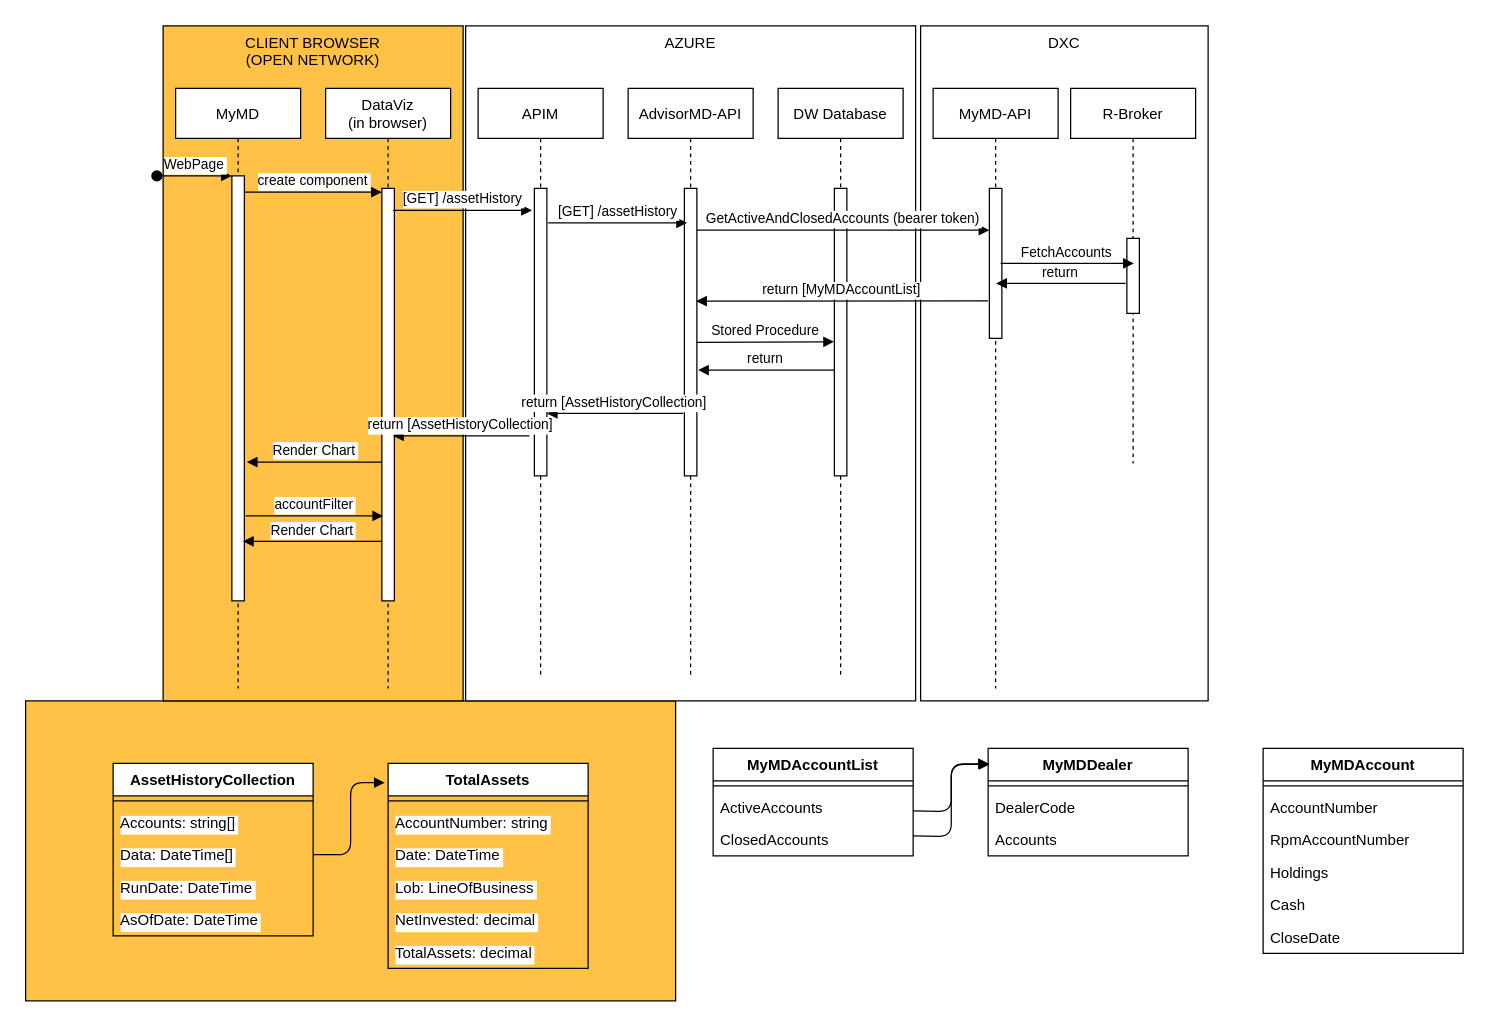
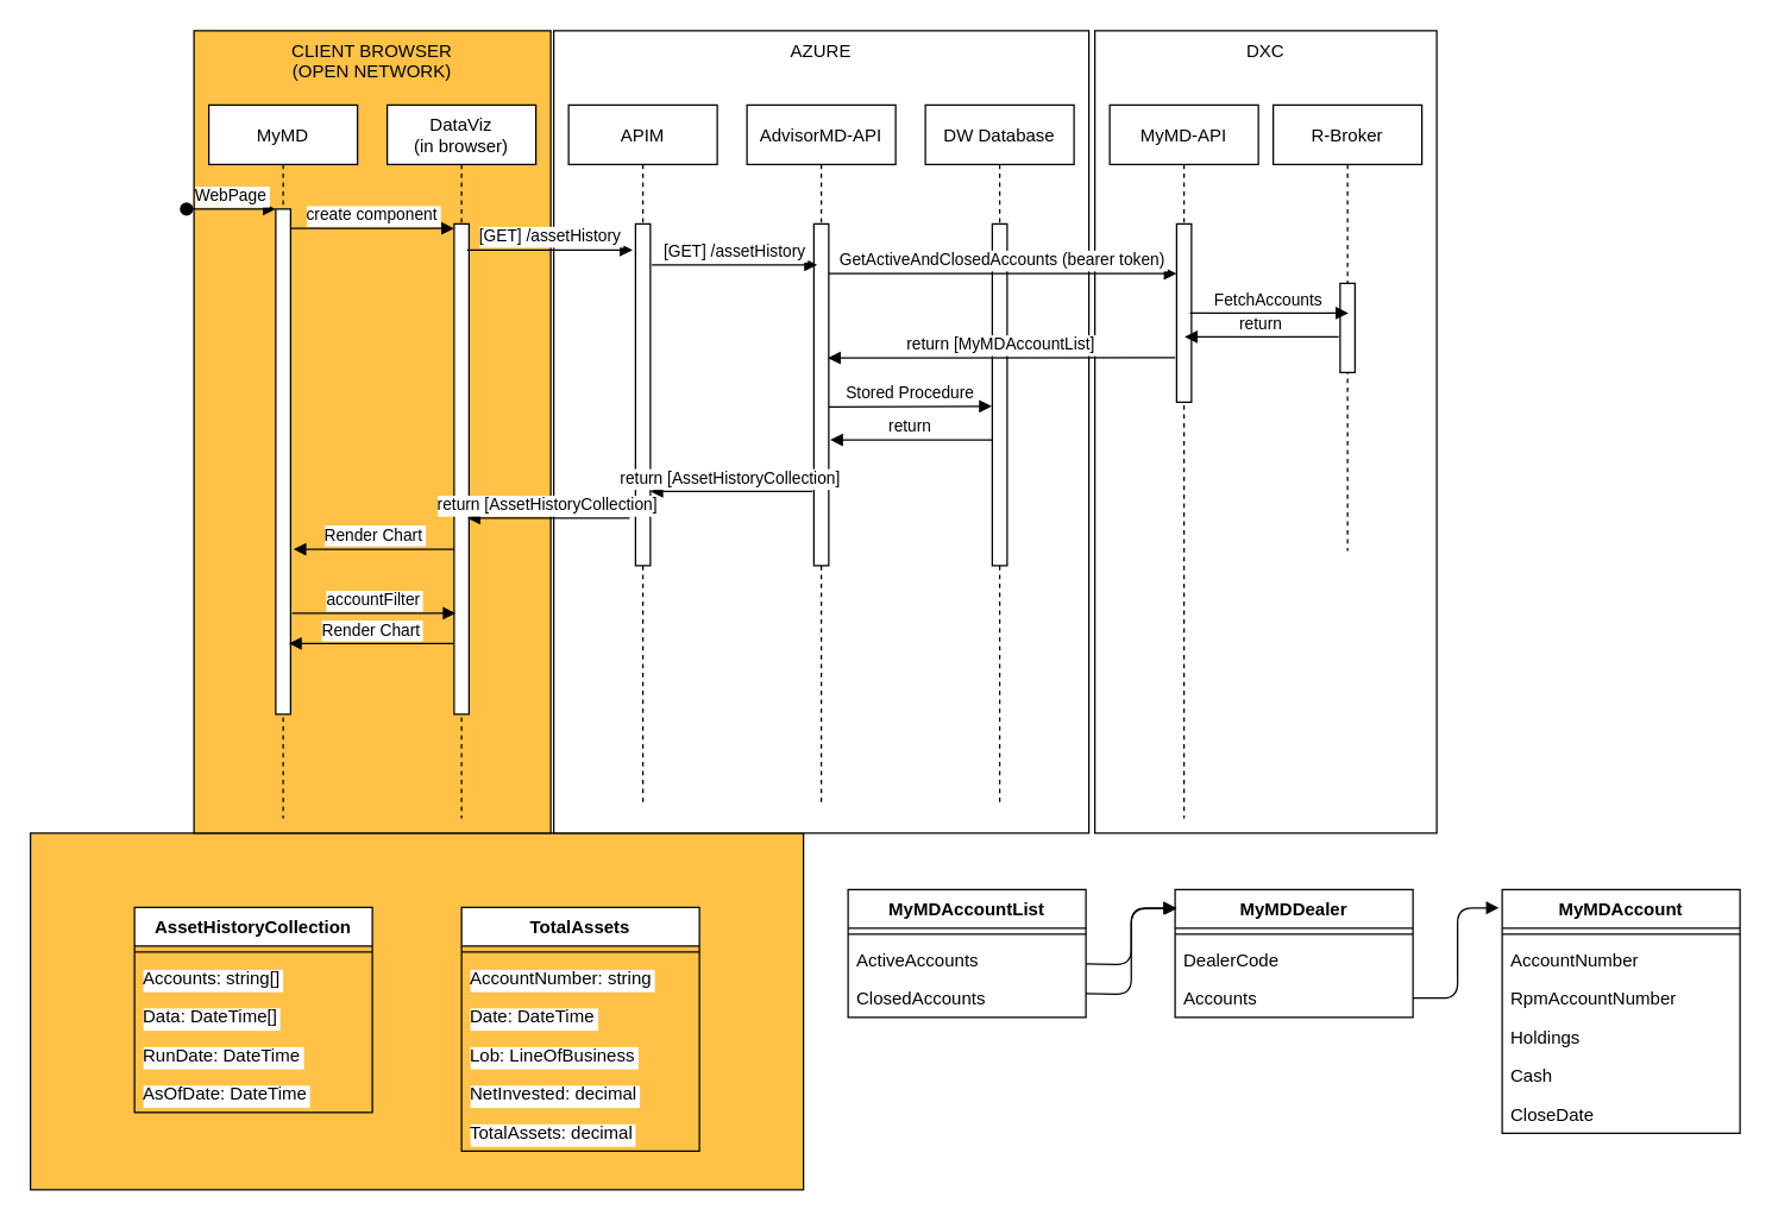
  <mxCell id="0" />
  <mxCell id="1" parent="0" />
  <mxCell id="2" value="" style="rounded=0;whiteSpace=wrap;html=1;fillColor=#FFC247;" parent="1" vertex="1"><mxGeometry y="560" width="520" height="240" as="geometry" x="20" /></mxCell>
  <mxCell id="3" value="CLIENT BROWSER&lt;br&gt;(OPEN NETWORK)" style="rounded=0;whiteSpace=wrap;html=1;verticalAlign=top;fillColor=#FFC247;" parent="1" vertex="1"><mxGeometry x="130" y="20" width="240" height="540" as="geometry" /></mxCell>
  <mxCell id="4" value="DXC" style="rounded=0;whiteSpace=wrap;html=1;verticalAlign=top;" parent="1" vertex="1"><mxGeometry x="736" y="20" width="230" height="540" as="geometry" /></mxCell>
  <mxCell id="5" value="AZURE" style="rounded=0;whiteSpace=wrap;html=1;verticalAlign=top;" parent="1" vertex="1"><mxGeometry x="372" y="20" width="360" height="540" as="geometry" /></mxCell>
  <mxCell id="6" value="MyMD" style="shape=umlLifeline;perimeter=lifelinePerimeter;container=1;collapsible=0;recursiveResize=0;rounded=0;shadow=0;strokeWidth=1;" parent="1" vertex="1"><mxGeometry x="140" y="70" width="100" height="480" as="geometry" /></mxCell>
  <mxCell id="7" value="" style="points=[];perimeter=orthogonalPerimeter;rounded=0;shadow=0;strokeWidth=1;" parent="6" vertex="1"><mxGeometry x="45" y="70" width="10" height="340" as="geometry" /></mxCell>
  <mxCell id="8" value="WebPage" style="verticalAlign=bottom;startArrow=oval;endArrow=block;startSize=8;shadow=0;strokeWidth=1;" parent="6" target="7" edge="1"><mxGeometry relative="1" as="geometry"><mxPoint x="-15" y="70" as="sourcePoint" /></mxGeometry></mxCell>
  <mxCell id="9" value="DataViz&#10;(in browser)" style="shape=umlLifeline;perimeter=lifelinePerimeter;container=1;collapsible=0;recursiveResize=0;rounded=0;shadow=0;strokeWidth=1;" parent="1" vertex="1"><mxGeometry x="260" y="70" width="100" height="480" as="geometry" /></mxCell>
  <mxCell id="10" value="" style="points=[];perimeter=orthogonalPerimeter;rounded=0;shadow=0;strokeWidth=1;" parent="9" vertex="1"><mxGeometry x="45" y="80" width="10" height="330" as="geometry" /></mxCell>
  <mxCell id="11" value="create component" style="verticalAlign=bottom;endArrow=block;entryX=0;entryY=0;shadow=0;strokeWidth=1;" parent="1" edge="1"><mxGeometry relative="1" as="geometry"><mxPoint x="195" y="153" as="sourcePoint" /><mxPoint x="305" y="153" as="targetPoint" /></mxGeometry></mxCell>
  <mxCell id="12" value="AdvisorMD-API" style="shape=umlLifeline;perimeter=lifelinePerimeter;container=1;collapsible=0;recursiveResize=0;rounded=0;shadow=0;strokeWidth=1;" parent="1" vertex="1"><mxGeometry x="502" y="70" width="100" height="470" as="geometry" /></mxCell>
  <mxCell id="13" value="" style="points=[];perimeter=orthogonalPerimeter;rounded=0;shadow=0;strokeWidth=1;" parent="12" vertex="1"><mxGeometry x="45" y="80" width="10" height="230" as="geometry" /></mxCell>
  <mxCell id="14" value="DW Database" style="shape=umlLifeline;perimeter=lifelinePerimeter;container=1;collapsible=0;recursiveResize=0;rounded=0;shadow=0;strokeWidth=1;" parent="1" vertex="1"><mxGeometry x="622" y="70" width="100" height="470" as="geometry" /></mxCell>
  <mxCell id="15" value="" style="points=[];perimeter=orthogonalPerimeter;rounded=0;shadow=0;strokeWidth=1;" parent="14" vertex="1"><mxGeometry x="45" y="80" width="10" height="230" as="geometry" /></mxCell>
  <mxCell id="16" value="[GET] /assetHistory" style="verticalAlign=bottom;endArrow=block;shadow=0;strokeWidth=1;exitX=0.886;exitY=0.123;exitDx=0;exitDy=0;exitPerimeter=0;" parent="1" edge="1"><mxGeometry relative="1" as="geometry"><mxPoint x="313.86" y="167.59" as="sourcePoint" /><mxPoint x="425" y="167.59" as="targetPoint" /></mxGeometry></mxCell>
  <mxCell id="17" value="GetActiveAndClosedAccounts (bearer token)" style="verticalAlign=bottom;endArrow=block;shadow=0;strokeWidth=1;exitX=0.886;exitY=0.123;exitDx=0;exitDy=0;exitPerimeter=0;" parent="1" target="19" edge="1"><mxGeometry relative="1" as="geometry"><mxPoint x="557" y="183.48" as="sourcePoint" /><mxPoint x="669.57" y="183" as="targetPoint" /></mxGeometry></mxCell>
  <mxCell id="18" value="MyMD-API" style="shape=umlLifeline;perimeter=lifelinePerimeter;container=1;collapsible=0;recursiveResize=0;rounded=0;shadow=0;strokeWidth=1;" parent="1" vertex="1"><mxGeometry x="746" y="70" width="100" height="480" as="geometry" /></mxCell>
  <mxCell id="19" value="" style="points=[];perimeter=orthogonalPerimeter;rounded=0;shadow=0;strokeWidth=1;" parent="18" vertex="1"><mxGeometry x="45" y="80" width="10" height="120" as="geometry" /></mxCell>
  <mxCell id="20" value="return [MyMDAccountList]" style="verticalAlign=bottom;endArrow=block;shadow=0;strokeWidth=1;entryX=0.943;entryY=0.495;entryDx=0;entryDy=0;entryPerimeter=0;" parent="1" edge="1"><mxGeometry relative="1" as="geometry"><mxPoint x="790" y="240" as="sourcePoint" /><mxPoint x="556.43" y="240.2" as="targetPoint" /></mxGeometry></mxCell>
  <mxCell id="21" value="R-Broker" style="shape=umlLifeline;perimeter=lifelinePerimeter;container=1;collapsible=0;recursiveResize=0;rounded=0;shadow=0;strokeWidth=1;" parent="1" vertex="1"><mxGeometry x="856" y="70" width="100" height="300" as="geometry" /></mxCell>
  <mxCell id="22" value="" style="points=[];perimeter=orthogonalPerimeter;rounded=0;shadow=0;strokeWidth=1;" parent="21" vertex="1"><mxGeometry x="45" y="120" width="10" height="60" as="geometry" /></mxCell>
  <mxCell id="23" value="Stored Procedure" style="verticalAlign=bottom;endArrow=block;shadow=0;strokeWidth=1;entryX=-0.029;entryY=0.748;entryDx=0;entryDy=0;entryPerimeter=0;exitX=1.005;exitY=0.751;exitDx=0;exitDy=0;exitPerimeter=0;" parent="1" edge="1"><mxGeometry relative="1" as="geometry"><mxPoint x="557.05" y="273.16" as="sourcePoint" /><mxPoint x="666.71" y="272.68" as="targetPoint" /></mxGeometry></mxCell>
  <mxCell id="24" value="return" style="verticalAlign=bottom;endArrow=block;shadow=0;strokeWidth=1;entryX=1.097;entryY=0.877;entryDx=0;entryDy=0;entryPerimeter=0;exitX=0.002;exitY=0.877;exitDx=0;exitDy=0;exitPerimeter=0;" parent="1" edge="1"><mxGeometry relative="1" as="geometry"><mxPoint x="667.02" y="295.32" as="sourcePoint" /><mxPoint x="557.97" y="295.32" as="targetPoint" /></mxGeometry></mxCell>
  <mxCell id="25" value="Render Chart" style="verticalAlign=bottom;endArrow=block;shadow=0;strokeWidth=1;entryX=1.193;entryY=0.647;entryDx=0;entryDy=0;entryPerimeter=0;" parent="1" edge="1"><mxGeometry relative="1" as="geometry"><mxPoint x="305" y="368.98" as="sourcePoint" /><mxPoint x="196.93" y="368.98" as="targetPoint" /></mxGeometry></mxCell>
  <mxCell id="26" value="Render Chart" style="verticalAlign=bottom;endArrow=block;shadow=0;strokeWidth=1;entryX=0.888;entryY=0.86;entryDx=0;entryDy=0;entryPerimeter=0;exitX=-0.054;exitY=0.856;exitDx=0;exitDy=0;exitPerimeter=0;" parent="1" source="10" target="7" edge="1"><mxGeometry relative="1" as="geometry"><mxPoint x="300" y="430" as="sourcePoint" /><mxPoint x="190" y="430.1" as="targetPoint" /></mxGeometry></mxCell>
  <mxCell id="27" value="accountFilter" style="verticalAlign=bottom;endArrow=block;entryX=0;entryY=0;shadow=0;strokeWidth=1;" parent="1" edge="1"><mxGeometry relative="1" as="geometry"><mxPoint x="196" y="412" as="sourcePoint" /><mxPoint x="306" y="412" as="targetPoint" /></mxGeometry></mxCell>
  <mxCell id="28" value="MyMDAccount" style="swimlane;fontStyle=1;align=center;verticalAlign=top;childLayout=stackLayout;horizontal=1;startSize=26;horizontalStack=0;resizeParent=1;resizeParentMax=0;resizeLast=0;collapsible=1;marginBottom=0;" parent="1" vertex="1"><mxGeometry x="1010" y="598" width="160" height="164" as="geometry" /></mxCell>
  <mxCell id="29" value="" style="line;strokeWidth=1;fillColor=none;align=left;verticalAlign=middle;spacingTop=-1;spacingLeft=3;spacingRight=3;rotatable=0;labelPosition=right;points=[];portConstraint=eastwest;" parent="28" vertex="1"><mxGeometry y="26" width="160" height="8" as="geometry" /></mxCell>
  <mxCell id="30" value="AccountNumber" style="text;strokeColor=none;fillColor=none;align=left;verticalAlign=top;spacingLeft=4;spacingRight=4;overflow=hidden;rotatable=0;points=[[0,0.5],[1,0.5]];portConstraint=eastwest;" parent="28" vertex="1"><mxGeometry y="34" width="160" height="26" as="geometry" /></mxCell>
  <mxCell id="31" value="RpmAccountNumber" style="text;strokeColor=none;fillColor=none;align=left;verticalAlign=top;spacingLeft=4;spacingRight=4;overflow=hidden;rotatable=0;points=[[0,0.5],[1,0.5]];portConstraint=eastwest;" parent="28" vertex="1"><mxGeometry y="60" width="160" height="26" as="geometry" /></mxCell>
  <mxCell id="32" value="Holdings" style="text;strokeColor=none;fillColor=none;align=left;verticalAlign=top;spacingLeft=4;spacingRight=4;overflow=hidden;rotatable=0;points=[[0,0.5],[1,0.5]];portConstraint=eastwest;" parent="28" vertex="1"><mxGeometry y="86" width="160" height="26" as="geometry" /></mxCell>
  <mxCell id="33" value="Cash" style="text;strokeColor=none;fillColor=none;align=left;verticalAlign=top;spacingLeft=4;spacingRight=4;overflow=hidden;rotatable=0;points=[[0,0.5],[1,0.5]];portConstraint=eastwest;" parent="28" vertex="1"><mxGeometry y="112" width="160" height="26" as="geometry" /></mxCell>
  <mxCell id="34" value="CloseDate" style="text;strokeColor=none;fillColor=none;align=left;verticalAlign=top;spacingLeft=4;spacingRight=4;overflow=hidden;rotatable=0;points=[[0,0.5],[1,0.5]];portConstraint=eastwest;" parent="28" vertex="1"><mxGeometry y="138" width="160" height="26" as="geometry" /></mxCell>
  <mxCell id="35" value="MyMDDealer" style="swimlane;fontStyle=1;align=center;verticalAlign=top;childLayout=stackLayout;horizontal=1;startSize=26;horizontalStack=0;resizeParent=1;resizeParentMax=0;resizeLast=0;collapsible=1;marginBottom=0;" parent="1" vertex="1"><mxGeometry x="790" y="598" width="160" height="86" as="geometry" /></mxCell>
  <mxCell id="36" value="" style="line;strokeWidth=1;fillColor=none;align=left;verticalAlign=middle;spacingTop=-1;spacingLeft=3;spacingRight=3;rotatable=0;labelPosition=right;points=[];portConstraint=eastwest;" parent="35" vertex="1"><mxGeometry y="26" width="160" height="8" as="geometry" /></mxCell>
  <mxCell id="37" value="DealerCode" style="text;strokeColor=none;fillColor=none;align=left;verticalAlign=top;spacingLeft=4;spacingRight=4;overflow=hidden;rotatable=0;points=[[0,0.5],[1,0.5]];portConstraint=eastwest;" parent="35" vertex="1"><mxGeometry y="34" width="160" height="26" as="geometry" /></mxCell>
  <mxCell id="38" value="Accounts" style="text;strokeColor=none;fillColor=none;align=left;verticalAlign=top;spacingLeft=4;spacingRight=4;overflow=hidden;rotatable=0;points=[[0,0.5],[1,0.5]];portConstraint=eastwest;" parent="35" vertex="1"><mxGeometry y="60" width="160" height="26" as="geometry" /></mxCell>
+ <mxCell id="39" value="" style="endArrow=block;endFill=1;html=1;edgeStyle=orthogonalEdgeStyle;align=left;verticalAlign=top;exitX=1;exitY=0.5;exitDx=0;exitDy=0;entryX=-0.014;entryY=0.075;entryDx=0;entryDy=0;entryPerimeter=0;" parent="1" source="38" target="28" edge="1"><mxGeometry x="-1" relative="1" as="geometry"><mxPoint x="850" y="668" as="sourcePoint" /><mxPoint x="1010" y="668" as="targetPoint" /></mxGeometry></mxCell>
  <mxCell id="40" value="MyMDAccountList" style="swimlane;fontStyle=1;align=center;verticalAlign=top;childLayout=stackLayout;horizontal=1;startSize=26;horizontalStack=0;resizeParent=1;resizeParentMax=0;resizeLast=0;collapsible=1;marginBottom=0;" parent="1" vertex="1"><mxGeometry x="570" y="598" width="160" height="86" as="geometry" /></mxCell>
  <mxCell id="41" value="" style="line;strokeWidth=1;fillColor=none;align=left;verticalAlign=middle;spacingTop=-1;spacingLeft=3;spacingRight=3;rotatable=0;labelPosition=right;points=[];portConstraint=eastwest;" parent="40" vertex="1"><mxGeometry y="26" width="160" height="8" as="geometry" /></mxCell>
  <mxCell id="42" value="ActiveAccounts" style="text;strokeColor=none;fillColor=none;align=left;verticalAlign=top;spacingLeft=4;spacingRight=4;overflow=hidden;rotatable=0;points=[[0,0.5],[1,0.5]];portConstraint=eastwest;" parent="40" vertex="1"><mxGeometry y="34" width="160" height="26" as="geometry" /></mxCell>
  <mxCell id="43" value="ClosedAccounts" style="text;strokeColor=none;fillColor=none;align=left;verticalAlign=top;spacingLeft=4;spacingRight=4;overflow=hidden;rotatable=0;points=[[0,0.5],[1,0.5]];portConstraint=eastwest;" parent="40" vertex="1"><mxGeometry y="60" width="160" height="26" as="geometry" /></mxCell>
  <mxCell id="44" value="" style="endArrow=block;endFill=1;html=1;edgeStyle=orthogonalEdgeStyle;align=left;verticalAlign=top;entryX=0.007;entryY=0.149;entryDx=0;entryDy=0;entryPerimeter=0;" parent="1" target="35" edge="1"><mxGeometry x="-1" relative="1" as="geometry"><mxPoint x="730" y="668" as="sourcePoint" /><mxPoint x="790" y="668" as="targetPoint" /></mxGeometry></mxCell>
  <mxCell id="45" value="" style="endArrow=block;endFill=1;html=1;edgeStyle=orthogonalEdgeStyle;align=left;verticalAlign=top;entryX=0.004;entryY=0.143;entryDx=0;entryDy=0;entryPerimeter=0;" parent="1" target="35" edge="1"><mxGeometry x="-1" relative="1" as="geometry"><mxPoint x="730" y="648" as="sourcePoint" /><mxPoint x="790" y="648" as="targetPoint" /></mxGeometry></mxCell>
  <mxCell id="46" value="AssetHistoryCollection" style="swimlane;fontStyle=1;align=center;verticalAlign=top;childLayout=stackLayout;horizontal=1;startSize=26;horizontalStack=0;resizeParent=1;resizeParentMax=0;resizeLast=0;collapsible=1;marginBottom=0;labelBackgroundColor=#ffffff;" parent="1" vertex="1"><mxGeometry x="90" y="610" width="160" height="138" as="geometry" /></mxCell>
  <mxCell id="47" value="" style="line;strokeWidth=1;fillColor=none;align=left;verticalAlign=middle;spacingTop=-1;spacingLeft=3;spacingRight=3;rotatable=0;labelPosition=right;points=[];portConstraint=eastwest;labelBackgroundColor=#ffffff;" parent="46" vertex="1"><mxGeometry y="26" width="160" height="8" as="geometry" /></mxCell>
  <mxCell id="48" value="Accounts: string[]" style="text;strokeColor=none;fillColor=none;align=left;verticalAlign=top;spacingLeft=4;spacingRight=4;overflow=hidden;rotatable=0;points=[[0,0.5],[1,0.5]];portConstraint=eastwest;labelBackgroundColor=#ffffff;" parent="46" vertex="1"><mxGeometry y="34" width="160" height="26" as="geometry" /></mxCell>
  <mxCell id="49" value="Data: DateTime[]" style="text;strokeColor=none;fillColor=none;align=left;verticalAlign=top;spacingLeft=4;spacingRight=4;overflow=hidden;rotatable=0;points=[[0,0.5],[1,0.5]];portConstraint=eastwest;labelBackgroundColor=#ffffff;" parent="46" vertex="1"><mxGeometry y="60" width="160" height="26" as="geometry" /></mxCell>
  <mxCell id="50" value="RunDate: DateTime" style="text;strokeColor=none;fillColor=none;align=left;verticalAlign=top;spacingLeft=4;spacingRight=4;overflow=hidden;rotatable=0;points=[[0,0.5],[1,0.5]];portConstraint=eastwest;labelBackgroundColor=#ffffff;" parent="46" vertex="1"><mxGeometry y="86" width="160" height="26" as="geometry" /></mxCell>
  <mxCell id="51" value="AsOfDate: DateTime" style="text;strokeColor=none;fillColor=none;align=left;verticalAlign=top;spacingLeft=4;spacingRight=4;overflow=hidden;rotatable=0;points=[[0,0.5],[1,0.5]];portConstraint=eastwest;labelBackgroundColor=#ffffff;" parent="46" vertex="1"><mxGeometry y="112" width="160" height="26" as="geometry" /></mxCell>
  <mxCell id="52" value="TotalAssets" style="swimlane;fontStyle=1;align=center;verticalAlign=top;childLayout=stackLayout;horizontal=1;startSize=26;horizontalStack=0;resizeParent=1;resizeParentMax=0;resizeLast=0;collapsible=1;marginBottom=0;labelBackgroundColor=#ffffff;" parent="1" vertex="1"><mxGeometry x="310" y="610" width="160" height="164" as="geometry" /></mxCell>
  <mxCell id="53" value="" style="line;strokeWidth=1;fillColor=none;align=left;verticalAlign=middle;spacingTop=-1;spacingLeft=3;spacingRight=3;rotatable=0;labelPosition=right;points=[];portConstraint=eastwest;labelBackgroundColor=#ffffff;" parent="52" vertex="1"><mxGeometry y="26" width="160" height="8" as="geometry" /></mxCell>
  <mxCell id="54" value="AccountNumber: string" style="text;strokeColor=none;fillColor=none;align=left;verticalAlign=top;spacingLeft=4;spacingRight=4;overflow=hidden;rotatable=0;points=[[0,0.5],[1,0.5]];portConstraint=eastwest;labelBackgroundColor=#ffffff;" parent="52" vertex="1"><mxGeometry y="34" width="160" height="26" as="geometry" /></mxCell>
  <mxCell id="55" value="Date: DateTime" style="text;strokeColor=none;fillColor=none;align=left;verticalAlign=top;spacingLeft=4;spacingRight=4;overflow=hidden;rotatable=0;points=[[0,0.5],[1,0.5]];portConstraint=eastwest;labelBackgroundColor=#ffffff;" parent="52" vertex="1"><mxGeometry y="60" width="160" height="26" as="geometry" /></mxCell>
  <mxCell id="56" value="Lob: LineOfBusiness" style="text;strokeColor=none;fillColor=none;align=left;verticalAlign=top;spacingLeft=4;spacingRight=4;overflow=hidden;rotatable=0;points=[[0,0.5],[1,0.5]];portConstraint=eastwest;labelBackgroundColor=#ffffff;" parent="52" vertex="1"><mxGeometry y="86" width="160" height="26" as="geometry" /></mxCell>
  <mxCell id="57" value="NetInvested: decimal" style="text;strokeColor=none;fillColor=none;align=left;verticalAlign=top;spacingLeft=4;spacingRight=4;overflow=hidden;rotatable=0;points=[[0,0.5],[1,0.5]];portConstraint=eastwest;labelBackgroundColor=#ffffff;" parent="52" vertex="1"><mxGeometry y="112" width="160" height="26" as="geometry" /></mxCell>
  <mxCell id="58" value="TotalAssets: decimal" style="text;strokeColor=none;fillColor=none;align=left;verticalAlign=top;spacingLeft=4;spacingRight=4;overflow=hidden;rotatable=0;points=[[0,0.5],[1,0.5]];portConstraint=eastwest;labelBackgroundColor=#ffffff;" parent="52" vertex="1"><mxGeometry y="138" width="160" height="26" as="geometry" /></mxCell>
- <mxCell id="59" value="" style="endArrow=block;endFill=1;html=1;edgeStyle=orthogonalEdgeStyle;align=left;verticalAlign=top;entryX=-0.017;entryY=0.094;entryDx=0;entryDy=0;entryPerimeter=0;labelBackgroundColor=#ffffff;" parent="1" source="49" target="52" edge="1"><mxGeometry x="-1" relative="1" as="geometry"><mxPoint x="250" y="683" as="sourcePoint" /><mxPoint x="410" y="683" as="targetPoint" /></mxGeometry></mxCell>
  <mxCell id="60" value="APIM" style="shape=umlLifeline;perimeter=lifelinePerimeter;container=1;collapsible=0;recursiveResize=0;rounded=0;shadow=0;strokeWidth=1;" parent="1" vertex="1"><mxGeometry x="382" y="70" width="100" height="470" as="geometry" /></mxCell>
  <mxCell id="61" value="" style="points=[];perimeter=orthogonalPerimeter;rounded=0;shadow=0;strokeWidth=1;" parent="60" vertex="1"><mxGeometry x="45" y="80" width="10" height="230" as="geometry" /></mxCell>
  <mxCell id="62" value="return [AssetHistoryCollection]" style="verticalAlign=bottom;endArrow=block;shadow=0;strokeWidth=1;entryX=1.097;entryY=0.877;entryDx=0;entryDy=0;entryPerimeter=0;exitX=0.002;exitY=0.877;exitDx=0;exitDy=0;exitPerimeter=0;" parent="1" edge="1"><mxGeometry relative="1" as="geometry"><mxPoint x="423.05" y="348" as="sourcePoint" /><mxPoint x="314" y="348" as="targetPoint" /></mxGeometry></mxCell>
  <mxCell id="63" value="return [AssetHistoryCollection]" style="verticalAlign=bottom;endArrow=block;shadow=0;strokeWidth=1;entryX=1.097;entryY=0.877;entryDx=0;entryDy=0;entryPerimeter=0;exitX=0.002;exitY=0.877;exitDx=0;exitDy=0;exitPerimeter=0;" parent="1" edge="1"><mxGeometry relative="1" as="geometry"><mxPoint x="546.05" y="330" as="sourcePoint" /><mxPoint x="437" y="330" as="targetPoint" /></mxGeometry></mxCell>
  <mxCell id="64" value="[GET] /assetHistory" style="verticalAlign=bottom;endArrow=block;shadow=0;strokeWidth=1;exitX=0.886;exitY=0.123;exitDx=0;exitDy=0;exitPerimeter=0;" parent="1" edge="1"><mxGeometry relative="1" as="geometry"><mxPoint x="438" y="177.59" as="sourcePoint" /><mxPoint x="549.14" y="177.59" as="targetPoint" /></mxGeometry></mxCell>
  <mxCell id="65" value="FetchAccounts" style="verticalAlign=bottom;endArrow=block;shadow=0;strokeWidth=1;" parent="1" edge="1"><mxGeometry relative="1" as="geometry"><mxPoint x="800" y="210" as="sourcePoint" /><mxPoint x="906.57" y="210" as="targetPoint" /></mxGeometry></mxCell>
  <mxCell id="66" value="return" style="verticalAlign=bottom;endArrow=block;shadow=0;strokeWidth=1;entryX=1.097;entryY=0.877;entryDx=0;entryDy=0;entryPerimeter=0;" parent="1" edge="1"><mxGeometry relative="1" as="geometry"><mxPoint x="900" y="226" as="sourcePoint" /><mxPoint x="796.48" y="226" as="targetPoint" /></mxGeometry></mxCell>
